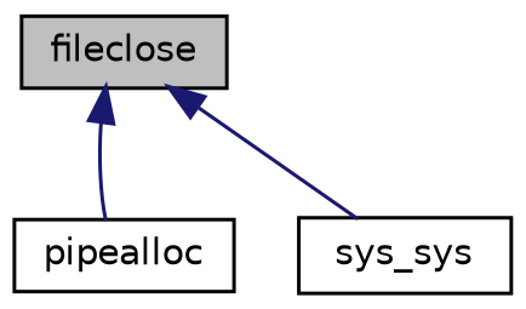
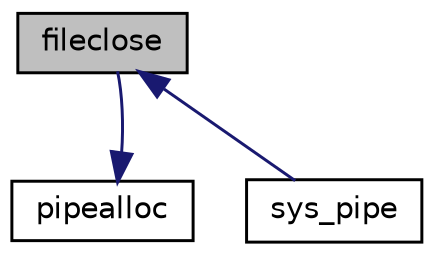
  digraph {
    rankdir=TB
    node [color=black fillcolor=white fontname=Helvetica fontsize=10 shape=record style=filled]
    edge [color=midnightblue dir=back fontname=Helvetica fontsize=10 labelfontname=Helvetica labelfontsize=10 style=solid]
    n1 [fillcolor=grey75 fontcolor=black height=0.2 label=fileclose width=0.4]
    n2 [height=0.2 label=pipealloc width=0.4]
-   n3 [height=0.2 label=sys_sys width=0.4]
-   n1 -> n2
+   n3 [height=0.2 label=sys_pipe width=0.4]
+   n2 -> n1
    n1 -> n3
  }
